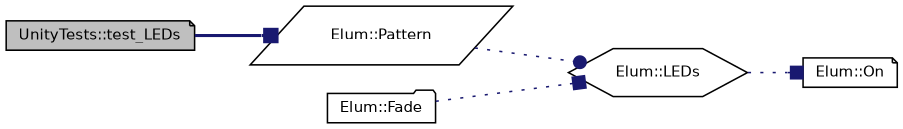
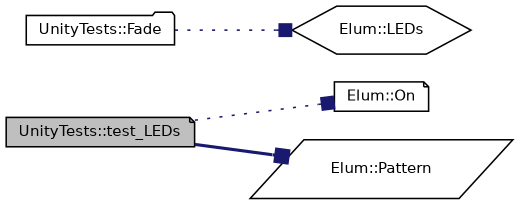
  digraph {
    rankdir=LR
    node [color=black fillcolor=white fontname=Helvetica fontsize=10 shape=note style=filled]
    edge [arrowhead=box color=midnightblue fontname=Helvetica fontsize=10 labelfontname=Helvetica labelfontsize=10 style=dotted]
    n1 [fillcolor=grey75 fontcolor=black height=0.2 label="UnityTests::test_LEDs" width=0.4]
    n2 [height=0.2 label="Elum::On" width=0.4]
    n3 [height=0.2 label="Elum::Pattern" shape=parallelogram width=0.4]
-   n4 [height=0.2 label="Elum::Fade" shape=folder width=0.4]
+   n4 [height=0.2 label="UnityTests::Fade" shape=folder width=0.4]
    n5 [height=0.2 label="Elum::LEDs" shape=hexagon width=0.4]
-   n5 -> n2
+   n1 -> n2
    n1 -> n3 [style=bold]
-   n3 -> n5 [arrowhead=dot]
    n4 -> n5
  }
